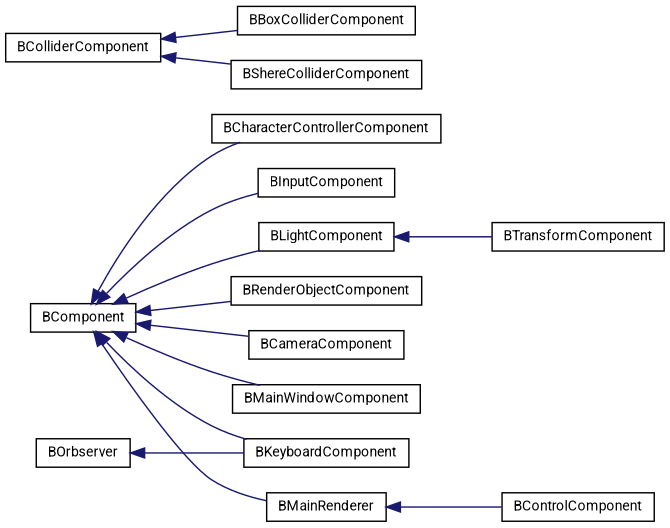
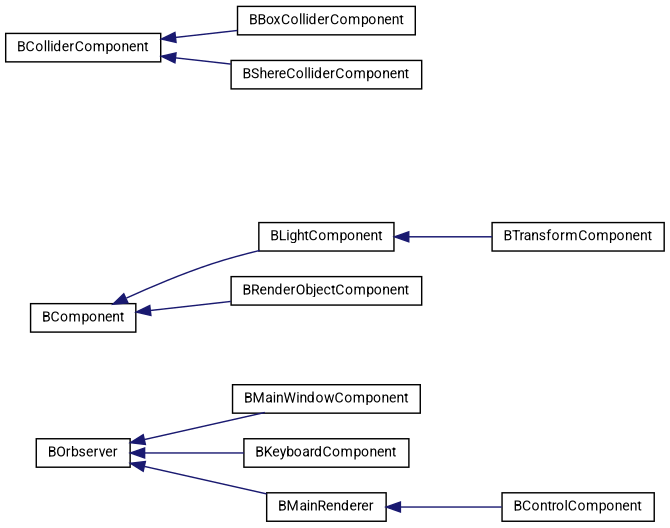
  digraph {
    fontname=Roboto
    rankdir=LR
    node [color=black fillcolor=white fontname=Roboto fontsize=10 shape=record style=filled]
    edge [color=midnightblue dir=back fontname=Roboto fontsize=10 labelfontname=Helvetica labelfontsize=10 style=solid]
    n1 [height=0.2 label=BComponent width=0.4]
-   n2 [height=0.2 label=BCameraComponent width=0.4]
-   n3 [height=0.2 label=BCharacterControllerComponent width=0.4]
-   n4 [height=0.2 label=BInputComponent width=0.4]
    n5 [height=0.2 label=BKeyboardComponent width=0.4]
    n6 [height=0.2 label=BLightComponent width=0.4]
    n7 [height=0.2 label=BMainRenderer width=0.4]
    n8 [height=0.2 label=BMainWindowComponent width=0.4]
    n9 [height=0.2 label=BRenderObjectComponent width=0.4]
    n10 [height=0.2 label=BColliderComponent width=0.4]
    n11 [height=0.2 label=BBoxColliderComponent width=0.4]
    n12 [height=0.2 label=BShereColliderComponent width=0.4]
    n13 [height=0.2 label=BControlComponent width=0.4]
    n14 [height=0.2 label=BTransformComponent width=0.4]
    n15 [height=0.2 label=BOrbserver width=0.4]
-   n1 -> n2
-   n1 -> n3
-   n1 -> n4
-   n1 -> n5
    n1 -> n6
-   n1 -> n7
-   n1 -> n8
+   n15 -> n7
+   n15 -> n8
    n1 -> n9
    n6 -> n14
    n7 -> n13
    n10 -> n11
    n10 -> n12
    n15 -> n5
  }
